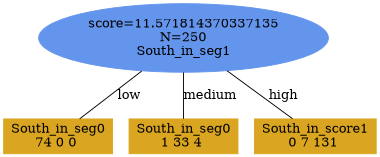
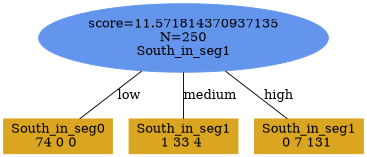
  digraph {
    node [color=goldenrod shape=box style=filled]
    edge [dir=none]
-   n1 [color=cornflowerblue label="score=11.571814370337135\nN=250\nSouth_in_seg1" shape=ellipse]
+   n1 [color=cornflowerblue label="score=11.571814370937135\nN=250\nSouth_in_seg1" shape=ellipse]
    n2 [label="South_in_seg0\n74 0 0 "]
-   n3 [label="South_in_seg0\n1 33 4 "]
-   n4 [label="South_in_score1\n0 7 131 "]
+   n3 [label="South_in_seg1\n1 33 4 "]
+   n4 [label="South_in_seg1\n0 7 131 "]
    subgraph sub_1 {
      rank=same
      n1
    }
    subgraph sub_2 {
      rank=same
      n2
    }
    subgraph sub_3 {
      rank=same
      n3
    }
    subgraph sub_4 {
      rank=same
      n4
    }
    n1 -> n2 [label=low]
    n1 -> n3 [label=medium]
    n1 -> n4 [label=high]
  }
